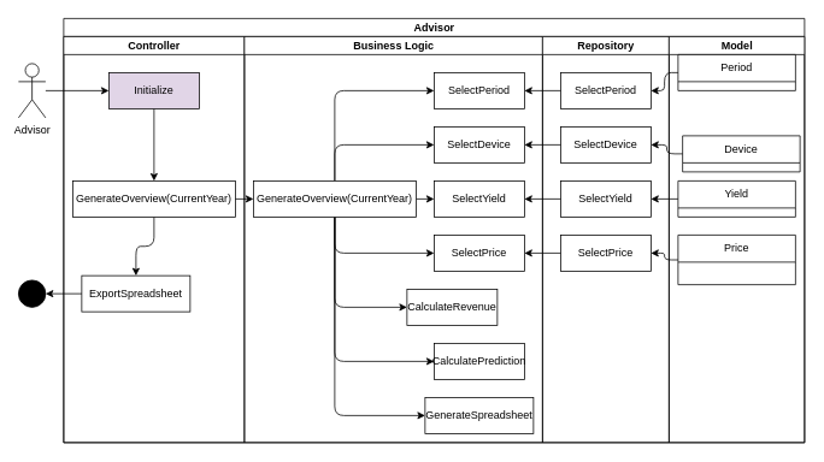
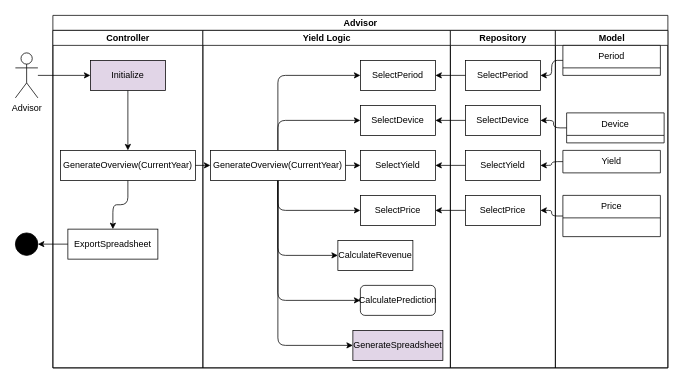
  <mxCell id="0" />
  <mxCell id="1" parent="0" />
  <mxCell id="2" value="Advisor" style="swimlane;childLayout=stackLayout;resizeParent=1;resizeParentMax=0;startSize=20;html=1;" vertex="1" parent="1"><mxGeometry x="70" y="20" width="820" height="470" as="geometry" /></mxCell>
  <mxCell id="3" value="Controller" style="swimlane;startSize=20;html=1;" vertex="1" parent="2"><mxGeometry y="20" width="200" height="450" as="geometry" /></mxCell>
  <mxCell id="4" style="edgeStyle=orthogonalEdgeStyle;html=1;" edge="1" parent="3" source="5" target="8"><mxGeometry relative="1" as="geometry"><mxPoint x="55.0" y="150.0" as="targetPoint" /></mxGeometry></mxCell>
  <mxCell id="5" value="Initialize" style="rounded=0;whiteSpace=wrap;html=1;fillColor=#e1d5e7;" vertex="1" parent="3"><mxGeometry x="50" y="40" width="100" height="40" as="geometry" /></mxCell>
  <mxCell id="6" value="ExportSpreadsheet" style="rounded=0;whiteSpace=wrap;html=1;" vertex="1" parent="3"><mxGeometry x="20" y="265" width="120" height="40" as="geometry" /></mxCell>
  <mxCell id="7" style="edgeStyle=orthogonalEdgeStyle;html=1;" edge="1" parent="3" source="8" target="6"><mxGeometry relative="1" as="geometry"><mxPoint x="55.0" y="190" as="sourcePoint" /><Array as="points" /></mxGeometry></mxCell>
  <mxCell id="8" value="GenerateOverview(CurrentYear)" style="rounded=0;whiteSpace=wrap;html=1;" vertex="1" parent="3"><mxGeometry x="10" y="160" width="180" height="40" as="geometry" /></mxCell>
- <mxCell id="9" value="Business Logic" style="swimlane;startSize=20;html=1;" vertex="1" parent="2"><mxGeometry x="200" y="20" width="330" height="450" as="geometry" /></mxCell>
+ <mxCell id="9" value="Yield Logic" style="swimlane;startSize=20;html=1;" vertex="1" parent="2"><mxGeometry x="200" y="20" width="330" height="450" as="geometry" /></mxCell>
  <mxCell id="10" style="edgeStyle=orthogonalEdgeStyle;html=1;" edge="1" parent="9" source="24" target="19"><mxGeometry relative="1" as="geometry"><Array as="points"><mxPoint x="180" y="180" /><mxPoint x="180" y="180" /></Array><mxPoint x="95.0" y="190" as="sourcePoint" /></mxGeometry></mxCell>
  <mxCell id="11" style="edgeStyle=orthogonalEdgeStyle;html=1;" edge="1" parent="9" source="24" target="17"><mxGeometry relative="1" as="geometry"><Array as="points"><mxPoint x="100" y="240" /></Array><mxPoint x="95.0" y="190" as="sourcePoint" /></mxGeometry></mxCell>
  <mxCell id="12" style="edgeStyle=orthogonalEdgeStyle;html=1;" edge="1" parent="9" source="24" target="21"><mxGeometry relative="1" as="geometry"><Array as="points"><mxPoint x="100" y="300" /></Array><mxPoint x="95.0" y="130" as="sourcePoint" /></mxGeometry></mxCell>
  <mxCell id="13" style="edgeStyle=orthogonalEdgeStyle;html=1;" edge="1" parent="9" source="24" target="22"><mxGeometry relative="1" as="geometry"><Array as="points"><mxPoint x="100" y="360" /></Array><mxPoint x="95.0" y="130" as="sourcePoint" /></mxGeometry></mxCell>
  <mxCell id="14" style="edgeStyle=orthogonalEdgeStyle;html=1;" edge="1" parent="9" source="24" target="23"><mxGeometry relative="1" as="geometry"><Array as="points"><mxPoint x="100" y="420" /></Array><mxPoint x="95.0" y="130" as="sourcePoint" /></mxGeometry></mxCell>
  <mxCell id="15" style="edgeStyle=orthogonalEdgeStyle;html=1;" edge="1" parent="9" source="24" target="20"><mxGeometry relative="1" as="geometry"><mxPoint x="180" y="170" as="sourcePoint" /><Array as="points"><mxPoint x="100" y="60" /></Array></mxGeometry></mxCell>
  <mxCell id="16" style="edgeStyle=orthogonalEdgeStyle;html=1;" edge="1" parent="9" source="24" target="18"><mxGeometry relative="1" as="geometry"><Array as="points"><mxPoint x="100" y="120" /></Array><mxPoint x="95.0" y="190" as="sourcePoint" /></mxGeometry></mxCell>
  <mxCell id="17" value="SelectPrice" style="rounded=0;whiteSpace=wrap;html=1;" vertex="1" parent="9"><mxGeometry x="210.0" y="220" width="100" height="40" as="geometry" /></mxCell>
  <mxCell id="18" value="SelectDevice" style="rounded=0;whiteSpace=wrap;html=1;" vertex="1" parent="9"><mxGeometry x="210.0" y="100" width="100" height="40" as="geometry" /></mxCell>
  <mxCell id="19" value="SelectYield" style="rounded=0;whiteSpace=wrap;html=1;" vertex="1" parent="9"><mxGeometry x="210.0" y="160" width="100" height="40" as="geometry" /></mxCell>
  <mxCell id="20" value="SelectPeriod" style="rounded=0;whiteSpace=wrap;html=1;" vertex="1" parent="9"><mxGeometry x="210.0" y="40" width="100" height="40" as="geometry" /></mxCell>
  <mxCell id="21" value="CalculateRevenue" style="rounded=0;whiteSpace=wrap;html=1;" vertex="1" parent="9"><mxGeometry x="180" y="280" width="100" height="40" as="geometry" /></mxCell>
- <mxCell id="22" value="CalculatePrediction" style="rounded=0;whiteSpace=wrap;html=1;" vertex="1" parent="9"><mxGeometry x="210.0" y="340" width="100" height="40" as="geometry" /></mxCell>
- <mxCell id="23" value="GenerateSpreadsheet" style="rounded=0;whiteSpace=wrap;html=1;" vertex="1" parent="9"><mxGeometry x="200" y="400" width="120" height="40" as="geometry" /></mxCell>
+ <mxCell id="22" value="CalculatePrediction" style="whiteSpace=wrap;html=1;rounded=1;" vertex="1" parent="9"><mxGeometry x="210.0" y="340" width="100" height="40" as="geometry" /></mxCell>
+ <mxCell id="23" value="GenerateSpreadsheet" style="rounded=0;whiteSpace=wrap;html=1;fillColor=#e1d5e7;" vertex="1" parent="9"><mxGeometry x="200" y="400" width="120" height="40" as="geometry" /></mxCell>
  <mxCell id="24" value="GenerateOverview(CurrentYear)" style="rounded=0;whiteSpace=wrap;html=1;" vertex="1" parent="9"><mxGeometry x="10" y="160" width="180" height="40" as="geometry" /></mxCell>
  <mxCell id="25" value="Repository" style="swimlane;startSize=20;html=1;" vertex="1" parent="2"><mxGeometry x="530" y="20" width="140" height="450" as="geometry" /></mxCell>
  <mxCell id="26" value="SelectPrice" style="rounded=0;whiteSpace=wrap;html=1;" vertex="1" parent="25"><mxGeometry x="20.0" y="220" width="100" height="40" as="geometry" /></mxCell>
  <mxCell id="27" value="SelectDevice" style="rounded=0;whiteSpace=wrap;html=1;" vertex="1" parent="25"><mxGeometry x="20.0" y="100" width="100" height="40" as="geometry" /></mxCell>
  <mxCell id="28" value="SelectYield" style="rounded=0;whiteSpace=wrap;html=1;" vertex="1" parent="25"><mxGeometry x="20.0" y="160" width="100" height="40" as="geometry" /></mxCell>
  <mxCell id="29" value="SelectPeriod" style="rounded=0;whiteSpace=wrap;html=1;" vertex="1" parent="25"><mxGeometry x="20.0" y="40" width="100" height="40" as="geometry" /></mxCell>
  <mxCell id="30" value="Model" style="swimlane;startSize=20;html=1;" vertex="1" parent="2"><mxGeometry x="670" y="20" width="150" height="450" as="geometry" /></mxCell>
  <mxCell id="31" value="Period" style="swimlane;fontStyle=0;childLayout=stackLayout;horizontal=1;startSize=30;horizontalStack=0;resizeParent=1;resizeParentMax=0;resizeLast=0;collapsible=1;marginBottom=0;whiteSpace=wrap;html=1;fontSize=12;" vertex="1" parent="30"><mxGeometry x="10" y="20" width="130" height="40" as="geometry" /></mxCell>
  <mxCell id="32" value="Device" style="swimlane;fontStyle=0;childLayout=stackLayout;horizontal=1;startSize=30;horizontalStack=0;resizeParent=1;resizeParentMax=0;resizeLast=0;collapsible=1;marginBottom=0;whiteSpace=wrap;html=1;fontSize=12;" vertex="1" parent="30"><mxGeometry x="15" y="110" width="130" height="40" as="geometry" /></mxCell>
- <mxCell id="33" value="Yield" style="swimlane;fontStyle=0;childLayout=stackLayout;horizontal=1;startSize=30;horizontalStack=0;resizeParent=1;resizeParentMax=0;resizeLast=0;collapsible=1;marginBottom=0;whiteSpace=wrap;html=1;fontSize=12;" vertex="1" parent="30"><mxGeometry x="10" y="160" width="130" height="40" as="geometry" /></mxCell>
+ <mxCell id="33" value="Yield" style="swimlane;fontStyle=0;childLayout=stackLayout;horizontal=1;startSize=30;horizontalStack=0;resizeParent=1;resizeParentMax=0;resizeLast=0;collapsible=1;marginBottom=0;whiteSpace=wrap;html=1;fontSize=12;" vertex="1" parent="30"><mxGeometry x="10" y="160" width="130" height="30" as="geometry" /></mxCell>
  <mxCell id="34" value="Price" style="swimlane;fontStyle=0;childLayout=stackLayout;horizontal=1;startSize=30;horizontalStack=0;resizeParent=1;resizeParentMax=0;resizeLast=0;collapsible=1;marginBottom=0;whiteSpace=wrap;html=1;fontSize=12;" vertex="1" parent="30"><mxGeometry x="10" y="220" width="130" height="55" as="geometry" /></mxCell>
  <mxCell id="35" style="edgeStyle=orthogonalEdgeStyle;html=1;" edge="1" parent="2" source="29" target="20"><mxGeometry relative="1" as="geometry" /></mxCell>
  <mxCell id="36" style="edgeStyle=orthogonalEdgeStyle;html=1;" edge="1" parent="2" source="27" target="18"><mxGeometry relative="1" as="geometry" /></mxCell>
  <mxCell id="37" style="edgeStyle=orthogonalEdgeStyle;html=1;" edge="1" parent="2" source="28" target="19"><mxGeometry relative="1" as="geometry" /></mxCell>
  <mxCell id="38" style="edgeStyle=orthogonalEdgeStyle;html=1;" edge="1" parent="2" source="26" target="17"><mxGeometry relative="1" as="geometry" /></mxCell>
  <mxCell id="39" style="edgeStyle=orthogonalEdgeStyle;html=1;" edge="1" parent="2" source="8" target="24"><mxGeometry relative="1" as="geometry"><mxPoint x="150" y="190" as="sourcePoint" /><mxPoint x="210" y="190" as="targetPoint" /><Array as="points" /></mxGeometry></mxCell>
  <mxCell id="40" style="edgeStyle=orthogonalEdgeStyle;html=1;" edge="1" parent="2" source="34" target="26"><mxGeometry relative="1" as="geometry" /></mxCell>
  <mxCell id="41" style="edgeStyle=orthogonalEdgeStyle;html=1;" edge="1" parent="2" source="33" target="28"><mxGeometry relative="1" as="geometry" /></mxCell>
  <mxCell id="42" style="edgeStyle=orthogonalEdgeStyle;html=1;" edge="1" parent="2" source="32" target="27"><mxGeometry relative="1" as="geometry" /></mxCell>
  <mxCell id="43" style="edgeStyle=orthogonalEdgeStyle;html=1;" edge="1" parent="2" source="31" target="29"><mxGeometry relative="1" as="geometry" /></mxCell>
  <mxCell id="44" style="edgeStyle=none;html=1;" edge="1" parent="1" source="45" target="5"><mxGeometry relative="1" as="geometry" /></mxCell>
  <mxCell id="45" value="Advisor" style="shape=umlActor;verticalLabelPosition=bottom;verticalAlign=top;html=1;outlineConnect=0;" vertex="1" parent="1"><mxGeometry x="20" y="70" width="30" height="60" as="geometry" /></mxCell>
  <mxCell id="46" value="" style="ellipse;fillColor=strokeColor;" vertex="1" parent="1"><mxGeometry x="20" y="310" width="30" height="30" as="geometry" /></mxCell>
  <mxCell id="47" style="edgeStyle=orthogonalEdgeStyle;html=1;" edge="1" parent="1" source="6" target="46"><mxGeometry relative="1" as="geometry" /></mxCell>
